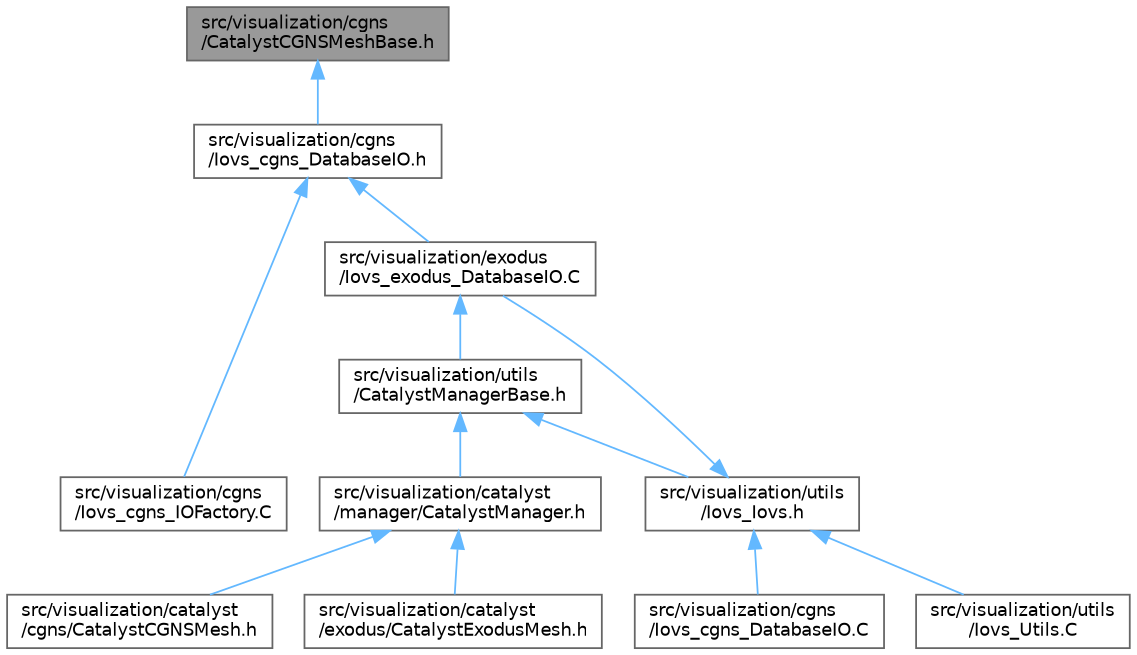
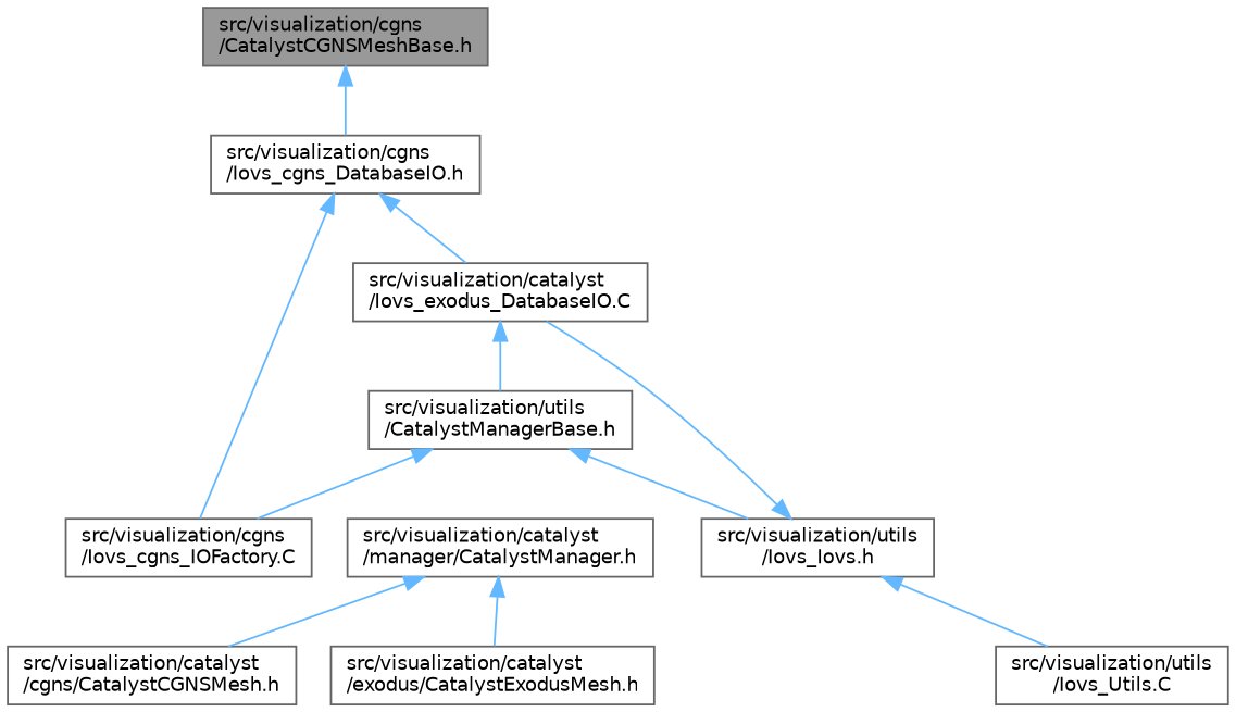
  digraph {
    node [color=grey40 fillcolor=white fontname=Helvetica fontsize=10 shape=box style=filled]
    edge [color=steelblue1 dir=back fontname=Helvetica fontsize=10 labelfontname=Helvetica labelfontsize=10 style=solid]
    n1 [color=gray40 fillcolor=grey60 fontcolor=black height=0.2 label="src/visualization/cgns\l/CatalystCGNSMeshBase.h" width=0.4]
    n2 [height=0.2 label="src/visualization/cgns\l/Iovs_cgns_DatabaseIO.h" width=0.4]
    n3 [height=0.2 label="src/visualization/catalyst\l/cgns/CatalystCGNSMesh.h" width=0.4]
    n4 [height=0.2 label="src/visualization/cgns\l/Iovs_cgns_IOFactory.C" width=0.4]
-   n5 [height=0.2 label="src/visualization/exodus\l/Iovs_exodus_DatabaseIO.C" width=0.4]
+   n5 [height=0.2 label="src/visualization/catalyst\l/Iovs_exodus_DatabaseIO.C" width=0.4]
    n6 [height=0.2 label="src/visualization/utils\l/CatalystManagerBase.h" width=0.4]
    n7 [height=0.2 label="src/visualization/catalyst\l/manager/CatalystManager.h" width=0.4]
    n8 [height=0.2 label="src/visualization/utils\l/Iovs_Iovs.h" width=0.4]
-   n9 [height=0.2 label="src/visualization/cgns\l/Iovs_cgns_DatabaseIO.C" width=0.4]
    n10 [height=0.2 label="src/visualization/catalyst\l/exodus/CatalystExodusMesh.h" width=0.4]
    n11 [height=0.2 label="src/visualization/utils\l/Iovs_Utils.C" width=0.4]
    n1 -> n2
    n2 -> n4
    n2 -> n5
    n5 -> n6
-   n6 -> n7
+   n6 -> n4
    n6 -> n8
    n7 -> n3
    n7 -> n10
    n8 -> n5
-   n8 -> n9
    n8 -> n11
  }
